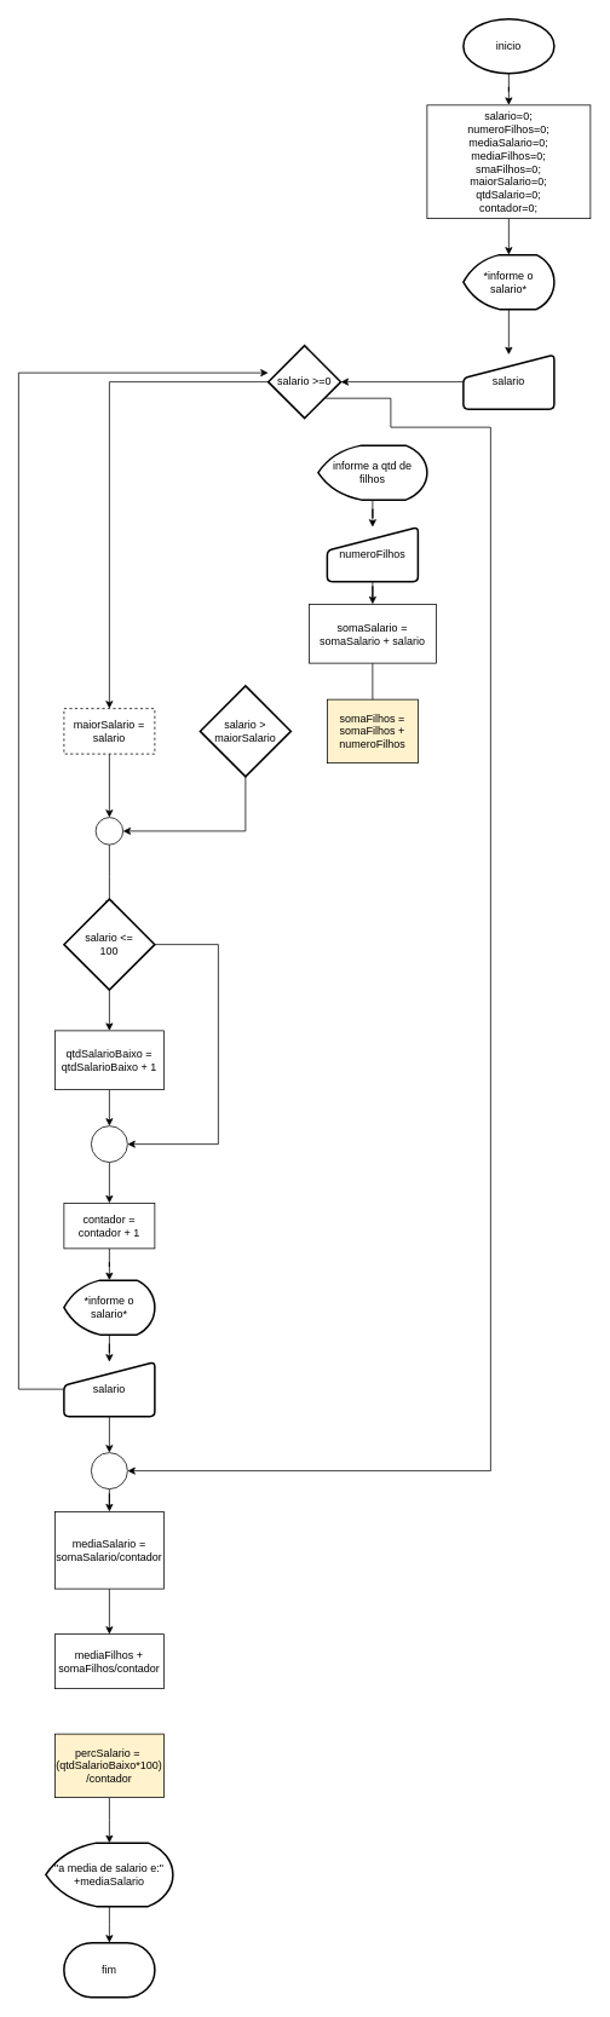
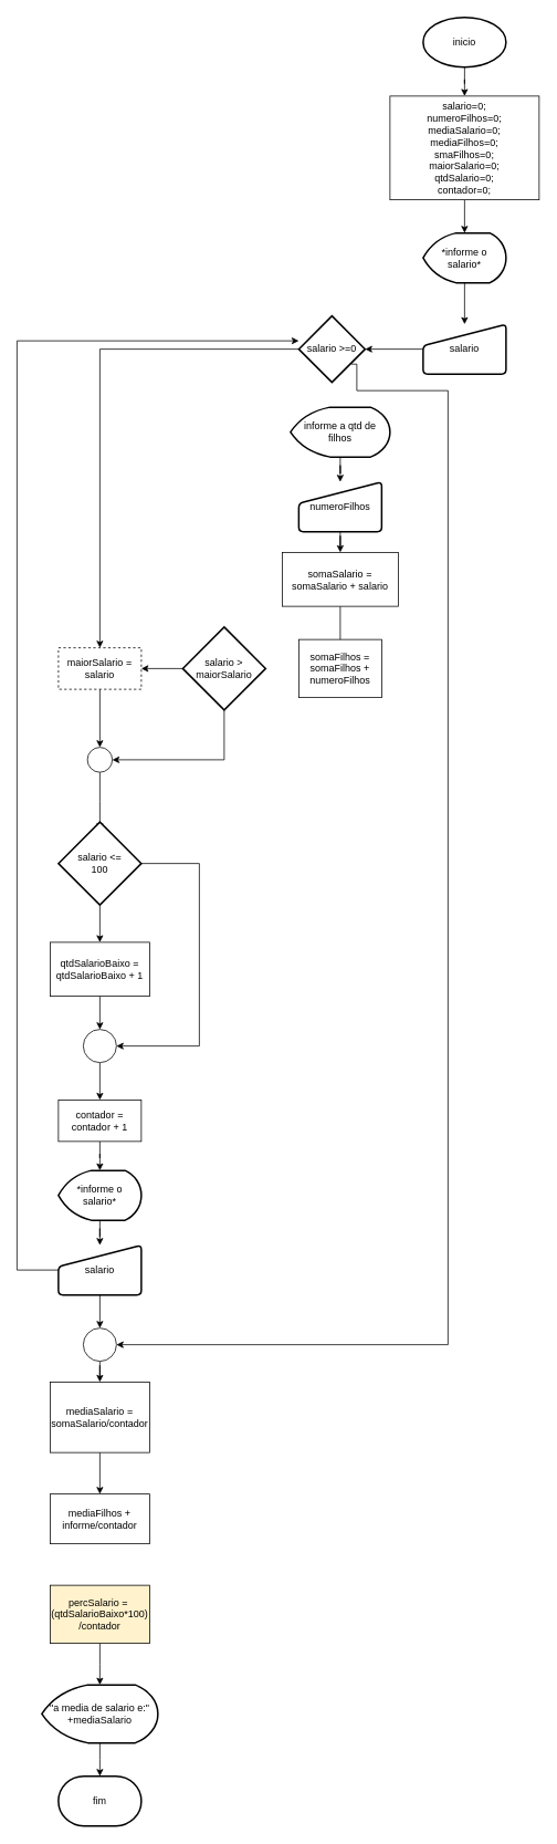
  <mxCell id="0" />
  <mxCell id="1" parent="0" />
  <mxCell id="2" style="edgeStyle=orthogonalEdgeStyle;rounded=0;orthogonalLoop=1;jettySize=auto;html=1;" parent="1" source="3" target="5" edge="1"><mxGeometry relative="1" as="geometry"><mxPoint x="560" y="140" as="targetPoint" /></mxGeometry></mxCell>
  <mxCell id="3" value="&lt;span style=&quot;background-color: transparent; color: light-dark(rgb(0, 0, 0), rgb(255, 255, 255));&quot;&gt;&lt;font style=&quot;vertical-align: inherit;&quot; dir=&quot;auto&quot;&gt;&lt;font style=&quot;vertical-align: inherit;&quot; dir=&quot;auto&quot;&gt;inicio&lt;/font&gt;&lt;/font&gt;&lt;/span&gt;" style="strokeWidth=2;html=1;shape=mxgraph.flowchart.start_1;whiteSpace=wrap;" parent="1" vertex="1"><mxGeometry x="510" y="20" width="100" height="60" as="geometry" /></mxCell>
  <mxCell id="4" style="edgeStyle=orthogonalEdgeStyle;rounded=0;orthogonalLoop=1;jettySize=auto;html=1;" parent="1" source="5" target="7" edge="1"><mxGeometry relative="1" as="geometry"><mxPoint x="560" y="290" as="targetPoint" /></mxGeometry></mxCell>
  <mxCell id="5" value="&lt;font style=&quot;vertical-align: inherit;&quot; dir=&quot;auto&quot;&gt;&lt;font style=&quot;vertical-align: inherit;&quot; dir=&quot;auto&quot;&gt;salario=0;&lt;/font&gt;&lt;/font&gt;&lt;div&gt;&lt;font style=&quot;vertical-align: inherit;&quot; dir=&quot;auto&quot;&gt;&lt;font style=&quot;vertical-align: inherit;&quot; dir=&quot;auto&quot;&gt;&lt;font style=&quot;vertical-align: inherit;&quot; dir=&quot;auto&quot;&gt;&lt;font style=&quot;vertical-align: inherit;&quot; dir=&quot;auto&quot;&gt;numeroFilhos=0;&lt;/font&gt;&lt;/font&gt;&lt;/font&gt;&lt;/font&gt;&lt;/div&gt;&lt;div&gt;&lt;font style=&quot;vertical-align: inherit;&quot; dir=&quot;auto&quot;&gt;&lt;font style=&quot;vertical-align: inherit;&quot; dir=&quot;auto&quot;&gt;&lt;font style=&quot;vertical-align: inherit;&quot; dir=&quot;auto&quot;&gt;&lt;font style=&quot;vertical-align: inherit;&quot; dir=&quot;auto&quot;&gt;&lt;font style=&quot;vertical-align: inherit;&quot; dir=&quot;auto&quot;&gt;&lt;font style=&quot;vertical-align: inherit;&quot; dir=&quot;auto&quot;&gt;mediaSalario=0;&lt;/font&gt;&lt;/font&gt;&lt;/font&gt;&lt;/font&gt;&lt;/font&gt;&lt;/font&gt;&lt;/div&gt;&lt;div&gt;&lt;font style=&quot;vertical-align: inherit;&quot; dir=&quot;auto&quot;&gt;&lt;font style=&quot;vertical-align: inherit;&quot; dir=&quot;auto&quot;&gt;&lt;font style=&quot;vertical-align: inherit;&quot; dir=&quot;auto&quot;&gt;&lt;font style=&quot;vertical-align: inherit;&quot; dir=&quot;auto&quot;&gt;&lt;font style=&quot;vertical-align: inherit;&quot; dir=&quot;auto&quot;&gt;&lt;font style=&quot;vertical-align: inherit;&quot; dir=&quot;auto&quot;&gt;&lt;font style=&quot;vertical-align: inherit;&quot; dir=&quot;auto&quot;&gt;&lt;font style=&quot;vertical-align: inherit;&quot; dir=&quot;auto&quot;&gt;mediaFilhos=0;&lt;/font&gt;&lt;/font&gt;&lt;/font&gt;&lt;/font&gt;&lt;/font&gt;&lt;/font&gt;&lt;/font&gt;&lt;/font&gt;&lt;/div&gt;&lt;div&gt;&lt;font style=&quot;vertical-align: inherit;&quot; dir=&quot;auto&quot;&gt;&lt;font style=&quot;vertical-align: inherit;&quot; dir=&quot;auto&quot;&gt;&lt;font style=&quot;vertical-align: inherit;&quot; dir=&quot;auto&quot;&gt;&lt;font style=&quot;vertical-align: inherit;&quot; dir=&quot;auto&quot;&gt;&lt;font style=&quot;vertical-align: inherit;&quot; dir=&quot;auto&quot;&gt;&lt;font style=&quot;vertical-align: inherit;&quot; dir=&quot;auto&quot;&gt;&lt;font style=&quot;vertical-align: inherit;&quot; dir=&quot;auto&quot;&gt;&lt;font style=&quot;vertical-align: inherit;&quot; dir=&quot;auto&quot;&gt;&lt;font style=&quot;vertical-align: inherit;&quot; dir=&quot;auto&quot;&gt;&lt;font style=&quot;vertical-align: inherit;&quot; dir=&quot;auto&quot;&gt;smaFilhos=0;&lt;/font&gt;&lt;/font&gt;&lt;/font&gt;&lt;/font&gt;&lt;/font&gt;&lt;/font&gt;&lt;/font&gt;&lt;/font&gt;&lt;/font&gt;&lt;/font&gt;&lt;/div&gt;&lt;div&gt;&lt;font style=&quot;vertical-align: inherit;&quot; dir=&quot;auto&quot;&gt;&lt;font style=&quot;vertical-align: inherit;&quot; dir=&quot;auto&quot;&gt;&lt;font style=&quot;vertical-align: inherit;&quot; dir=&quot;auto&quot;&gt;&lt;font style=&quot;vertical-align: inherit;&quot; dir=&quot;auto&quot;&gt;&lt;font style=&quot;vertical-align: inherit;&quot; dir=&quot;auto&quot;&gt;&lt;font style=&quot;vertical-align: inherit;&quot; dir=&quot;auto&quot;&gt;&lt;font style=&quot;vertical-align: inherit;&quot; dir=&quot;auto&quot;&gt;&lt;font style=&quot;vertical-align: inherit;&quot; dir=&quot;auto&quot;&gt;&lt;font style=&quot;vertical-align: inherit;&quot; dir=&quot;auto&quot;&gt;&lt;font style=&quot;vertical-align: inherit;&quot; dir=&quot;auto&quot;&gt;&lt;font style=&quot;vertical-align: inherit;&quot; dir=&quot;auto&quot;&gt;&lt;font style=&quot;vertical-align: inherit;&quot; dir=&quot;auto&quot;&gt;maiorSalario=0;&lt;/font&gt;&lt;/font&gt;&lt;/font&gt;&lt;/font&gt;&lt;/font&gt;&lt;/font&gt;&lt;/font&gt;&lt;/font&gt;&lt;/font&gt;&lt;/font&gt;&lt;/font&gt;&lt;/font&gt;&lt;/div&gt;&lt;div&gt;&lt;font style=&quot;vertical-align: inherit;&quot; dir=&quot;auto&quot;&gt;&lt;font style=&quot;vertical-align: inherit;&quot; dir=&quot;auto&quot;&gt;&lt;font style=&quot;vertical-align: inherit;&quot; dir=&quot;auto&quot;&gt;&lt;font style=&quot;vertical-align: inherit;&quot; dir=&quot;auto&quot;&gt;&lt;font style=&quot;vertical-align: inherit;&quot; dir=&quot;auto&quot;&gt;&lt;font style=&quot;vertical-align: inherit;&quot; dir=&quot;auto&quot;&gt;&lt;font style=&quot;vertical-align: inherit;&quot; dir=&quot;auto&quot;&gt;&lt;font style=&quot;vertical-align: inherit;&quot; dir=&quot;auto&quot;&gt;&lt;font style=&quot;vertical-align: inherit;&quot; dir=&quot;auto&quot;&gt;&lt;font style=&quot;vertical-align: inherit;&quot; dir=&quot;auto&quot;&gt;&lt;font style=&quot;vertical-align: inherit;&quot; dir=&quot;auto&quot;&gt;&lt;font style=&quot;vertical-align: inherit;&quot; dir=&quot;auto&quot;&gt;&lt;font style=&quot;vertical-align: inherit;&quot; dir=&quot;auto&quot;&gt;&lt;font style=&quot;vertical-align: inherit;&quot; dir=&quot;auto&quot;&gt;qtdSalario=0;&lt;/font&gt;&lt;/font&gt;&lt;/font&gt;&lt;/font&gt;&lt;/font&gt;&lt;/font&gt;&lt;/font&gt;&lt;/font&gt;&lt;/font&gt;&lt;/font&gt;&lt;/font&gt;&lt;/font&gt;&lt;/font&gt;&lt;/font&gt;&lt;/div&gt;&lt;div&gt;&lt;font style=&quot;vertical-align: inherit;&quot; dir=&quot;auto&quot;&gt;&lt;font style=&quot;vertical-align: inherit;&quot; dir=&quot;auto&quot;&gt;&lt;font style=&quot;vertical-align: inherit;&quot; dir=&quot;auto&quot;&gt;&lt;font style=&quot;vertical-align: inherit;&quot; dir=&quot;auto&quot;&gt;&lt;font style=&quot;vertical-align: inherit;&quot; dir=&quot;auto&quot;&gt;&lt;font style=&quot;vertical-align: inherit;&quot; dir=&quot;auto&quot;&gt;&lt;font style=&quot;vertical-align: inherit;&quot; dir=&quot;auto&quot;&gt;&lt;font style=&quot;vertical-align: inherit;&quot; dir=&quot;auto&quot;&gt;&lt;font style=&quot;vertical-align: inherit;&quot; dir=&quot;auto&quot;&gt;&lt;font style=&quot;vertical-align: inherit;&quot; dir=&quot;auto&quot;&gt;&lt;font style=&quot;vertical-align: inherit;&quot; dir=&quot;auto&quot;&gt;&lt;font style=&quot;vertical-align: inherit;&quot; dir=&quot;auto&quot;&gt;&lt;font style=&quot;vertical-align: inherit;&quot; dir=&quot;auto&quot;&gt;&lt;font style=&quot;vertical-align: inherit;&quot; dir=&quot;auto&quot;&gt;&lt;font style=&quot;vertical-align: inherit;&quot; dir=&quot;auto&quot;&gt;&lt;font style=&quot;vertical-align: inherit;&quot; dir=&quot;auto&quot;&gt;contador=0;&lt;/font&gt;&lt;/font&gt;&lt;/font&gt;&lt;/font&gt;&lt;/font&gt;&lt;/font&gt;&lt;/font&gt;&lt;/font&gt;&lt;/font&gt;&lt;/font&gt;&lt;/font&gt;&lt;/font&gt;&lt;/font&gt;&lt;/font&gt;&lt;/font&gt;&lt;/font&gt;&lt;/div&gt;" style="html=1;dashed=0;whiteSpace=wrap;" parent="1" vertex="1"><mxGeometry x="470" y="115" width="180" height="125" as="geometry" /></mxCell>
  <mxCell id="6" style="edgeStyle=orthogonalEdgeStyle;rounded=0;orthogonalLoop=1;jettySize=auto;html=1;exitX=0.5;exitY=1;exitDx=0;exitDy=0;exitPerimeter=0;" parent="1" source="7" target="9" edge="1"><mxGeometry relative="1" as="geometry" /></mxCell>
  <mxCell id="7" value="&lt;font style=&quot;vertical-align: inherit;&quot; dir=&quot;auto&quot;&gt;&lt;font style=&quot;vertical-align: inherit;&quot; dir=&quot;auto&quot;&gt;*informe o salario*&lt;/font&gt;&lt;/font&gt;" style="strokeWidth=2;html=1;shape=mxgraph.flowchart.display;whiteSpace=wrap;" parent="1" vertex="1"><mxGeometry x="510" y="280" width="100" height="60" as="geometry" /></mxCell>
  <mxCell id="8" style="edgeStyle=orthogonalEdgeStyle;rounded=0;orthogonalLoop=1;jettySize=auto;html=1;" parent="1" source="9" target="12" edge="1"><mxGeometry relative="1" as="geometry"><mxPoint x="440" y="410" as="targetPoint" /></mxGeometry></mxCell>
  <mxCell id="9" value="&lt;font style=&quot;vertical-align: inherit;&quot; dir=&quot;auto&quot;&gt;&lt;font style=&quot;vertical-align: inherit;&quot; dir=&quot;auto&quot;&gt;salario&lt;/font&gt;&lt;/font&gt;" style="html=1;strokeWidth=2;shape=manualInput;whiteSpace=wrap;rounded=1;size=26;arcSize=11;" parent="1" vertex="1"><mxGeometry x="510" y="390" width="100" height="60" as="geometry" /></mxCell>
  <mxCell id="10" style="edgeStyle=orthogonalEdgeStyle;rounded=0;orthogonalLoop=1;jettySize=auto;html=1;" parent="1" source="12" target="23" edge="1"><mxGeometry relative="1" as="geometry"><mxPoint x="410" y="520" as="targetPoint" /></mxGeometry></mxCell>
  <mxCell id="11" style="edgeStyle=orthogonalEdgeStyle;rounded=0;orthogonalLoop=1;jettySize=auto;html=1;exitX=0.793;exitY=0.726;exitDx=0;exitDy=0;exitPerimeter=0;" parent="1" source="12" target="42" edge="1"><mxGeometry relative="1" as="geometry"><mxPoint x="380" y="1640" as="targetPoint" /><Array as="points"><mxPoint x="430" y="438" /><mxPoint x="430" y="470" /><mxPoint x="540" y="470" /><mxPoint x="540" y="1620" /></Array></mxGeometry></mxCell>
- <mxCell id="12" value="&lt;font style=&quot;vertical-align: inherit;&quot; dir=&quot;auto&quot;&gt;&lt;font style=&quot;vertical-align: inherit;&quot; dir=&quot;auto&quot;&gt;salario &amp;gt;=0&lt;/font&gt;&lt;/font&gt;" style="strokeWidth=2;html=1;shape=mxgraph.flowchart.decision;whiteSpace=wrap;" parent="1" vertex="1"><mxGeometry x="295" y="380" width="80" height="80" as="geometry" /></mxCell>
+ <mxCell id="12" value="&lt;font style=&quot;vertical-align: inherit;&quot; dir=&quot;auto&quot;&gt;&lt;font style=&quot;vertical-align: inherit;&quot; dir=&quot;auto&quot;&gt;salario &amp;gt;=0&lt;/font&gt;&lt;/font&gt;" style="strokeWidth=2;html=1;shape=mxgraph.flowchart.decision;whiteSpace=wrap;" parent="1" vertex="1"><mxGeometry x="360" y="380" width="80" height="80" as="geometry" /></mxCell>
  <mxCell id="13" style="edgeStyle=orthogonalEdgeStyle;rounded=0;orthogonalLoop=1;jettySize=auto;html=1;" parent="1" source="14" target="16" edge="1"><mxGeometry relative="1" as="geometry"><mxPoint x="410" y="600" as="targetPoint" /></mxGeometry></mxCell>
  <mxCell id="14" value="informe a qtd de filhos" style="strokeWidth=2;html=1;shape=mxgraph.flowchart.display;whiteSpace=wrap;" parent="1" vertex="1"><mxGeometry x="350" y="490" width="120" height="60" as="geometry" /></mxCell>
  <mxCell id="15" style="edgeStyle=orthogonalEdgeStyle;rounded=0;orthogonalLoop=1;jettySize=auto;html=1;" parent="1" source="16" target="18" edge="1"><mxGeometry relative="1" as="geometry"><mxPoint x="410" y="690" as="targetPoint" /></mxGeometry></mxCell>
  <mxCell id="16" value="numeroFilhos" style="html=1;strokeWidth=2;shape=manualInput;whiteSpace=wrap;rounded=1;size=26;arcSize=11;" parent="1" vertex="1"><mxGeometry x="360" y="580" width="100" height="60" as="geometry" /></mxCell>
  <mxCell id="17" style="edgeStyle=orthogonalEdgeStyle;rounded=0;orthogonalLoop=1;jettySize=auto;html=1;" parent="1" source="18" edge="1"><mxGeometry relative="1" as="geometry"><mxPoint x="410" y="780" as="targetPoint" /></mxGeometry></mxCell>
  <mxCell id="18" value="somaSalario =&lt;div&gt;somaSalario + salario&lt;/div&gt;" style="html=1;dashed=0;whiteSpace=wrap;" parent="1" vertex="1"><mxGeometry x="340" y="665" width="140" height="65" as="geometry" /></mxCell>
- <mxCell id="19" value="somaFilhos =&lt;div&gt;somaFilhos +&lt;/div&gt;&lt;div&gt;numeroFilhos&lt;/div&gt;" style="html=1;dashed=0;whiteSpace=wrap;fillColor=#fff2cc;" parent="1" vertex="1"><mxGeometry x="360" y="770" width="100" height="70" as="geometry" /></mxCell>
+ <mxCell id="19" value="somaFilhos =&lt;div&gt;somaFilhos +&lt;/div&gt;&lt;div&gt;numeroFilhos&lt;/div&gt;" style="html=1;dashed=0;whiteSpace=wrap;" parent="1" vertex="1"><mxGeometry x="360" y="770" width="100" height="70" as="geometry" /></mxCell>
+ <mxCell id="20" style="edgeStyle=orthogonalEdgeStyle;rounded=0;orthogonalLoop=1;jettySize=auto;html=1;" parent="1" source="21" target="23" edge="1"><mxGeometry relative="1" as="geometry"><mxPoint x="150" y="805" as="targetPoint" /></mxGeometry></mxCell>
  <mxCell id="21" value="salario &amp;gt;&lt;div&gt;maiorSalario&lt;/div&gt;" style="strokeWidth=2;html=1;shape=mxgraph.flowchart.decision;whiteSpace=wrap;" parent="1" vertex="1"><mxGeometry x="220" y="755" width="100" height="100" as="geometry" /></mxCell>
  <mxCell id="22" style="edgeStyle=orthogonalEdgeStyle;rounded=0;orthogonalLoop=1;jettySize=auto;html=1;" parent="1" source="23" target="25" edge="1"><mxGeometry relative="1" as="geometry" /></mxCell>
  <mxCell id="23" value="maiorSalario =&lt;div&gt;salario&lt;/div&gt;" style="html=1;dashed=1;whiteSpace=wrap;" parent="1" vertex="1"><mxGeometry x="70" y="780" width="100" height="50" as="geometry" /></mxCell>
  <mxCell id="24" style="edgeStyle=orthogonalEdgeStyle;rounded=0;orthogonalLoop=1;jettySize=auto;html=1;" parent="1" source="25" edge="1"><mxGeometry relative="1" as="geometry"><mxPoint x="120" y="1000" as="targetPoint" /></mxGeometry></mxCell>
  <mxCell id="25" value="" style="verticalLabelPosition=bottom;verticalAlign=top;html=1;shape=mxgraph.flowchart.on-page_reference;" parent="1" vertex="1"><mxGeometry x="105" y="900" width="30" height="30" as="geometry" /></mxCell>
  <mxCell id="26" style="edgeStyle=orthogonalEdgeStyle;rounded=0;orthogonalLoop=1;jettySize=auto;html=1;entryX=1;entryY=0.5;entryDx=0;entryDy=0;entryPerimeter=0;" parent="1" source="21" target="25" edge="1"><mxGeometry relative="1" as="geometry"><Array as="points"><mxPoint x="270" y="915" /></Array></mxGeometry></mxCell>
  <mxCell id="27" style="edgeStyle=orthogonalEdgeStyle;rounded=0;orthogonalLoop=1;jettySize=auto;html=1;" parent="1" source="28" target="30" edge="1"><mxGeometry relative="1" as="geometry"><mxPoint x="120" y="1160" as="targetPoint" /></mxGeometry></mxCell>
  <mxCell id="28" value="salario &amp;lt;=&lt;div&gt;100&lt;/div&gt;" style="strokeWidth=2;html=1;shape=mxgraph.flowchart.decision;whiteSpace=wrap;" parent="1" vertex="1"><mxGeometry x="70" y="990" width="100" height="100" as="geometry" /></mxCell>
  <mxCell id="29" style="edgeStyle=orthogonalEdgeStyle;rounded=0;orthogonalLoop=1;jettySize=auto;html=1;" parent="1" source="30" target="32" edge="1"><mxGeometry relative="1" as="geometry"><mxPoint x="120" y="1260" as="targetPoint" /></mxGeometry></mxCell>
  <mxCell id="30" value="qtdSalarioBaixo =&lt;div&gt;qtdSalarioBaixo + 1&lt;/div&gt;" style="html=1;dashed=0;whiteSpace=wrap;" parent="1" vertex="1"><mxGeometry x="60" y="1135" width="120" height="65" as="geometry" /></mxCell>
  <mxCell id="31" style="edgeStyle=orthogonalEdgeStyle;rounded=0;orthogonalLoop=1;jettySize=auto;html=1;" parent="1" source="32" target="35" edge="1"><mxGeometry relative="1" as="geometry"><mxPoint x="120" y="1350" as="targetPoint" /></mxGeometry></mxCell>
  <mxCell id="32" value="" style="verticalLabelPosition=bottom;verticalAlign=top;html=1;shape=mxgraph.flowchart.on-page_reference;" parent="1" vertex="1"><mxGeometry x="100" y="1240" width="40" height="40" as="geometry" /></mxCell>
  <mxCell id="33" style="edgeStyle=orthogonalEdgeStyle;rounded=0;orthogonalLoop=1;jettySize=auto;html=1;entryX=1;entryY=0.5;entryDx=0;entryDy=0;entryPerimeter=0;" parent="1" source="28" target="32" edge="1"><mxGeometry relative="1" as="geometry"><Array as="points"><mxPoint x="240" y="1040" /><mxPoint x="240" y="1260" /></Array></mxGeometry></mxCell>
  <mxCell id="34" style="edgeStyle=orthogonalEdgeStyle;rounded=0;orthogonalLoop=1;jettySize=auto;html=1;" parent="1" source="35" target="37" edge="1"><mxGeometry relative="1" as="geometry"><mxPoint x="120" y="1420" as="targetPoint" /></mxGeometry></mxCell>
  <mxCell id="35" value="contador =&lt;div&gt;contador + 1&lt;/div&gt;" style="html=1;dashed=0;whiteSpace=wrap;" parent="1" vertex="1"><mxGeometry x="70" y="1325" width="100" height="50" as="geometry" /></mxCell>
  <mxCell id="36" style="edgeStyle=orthogonalEdgeStyle;rounded=0;orthogonalLoop=1;jettySize=auto;html=1;" parent="1" source="37" target="40" edge="1"><mxGeometry relative="1" as="geometry"><mxPoint x="120" y="1520" as="targetPoint" /></mxGeometry></mxCell>
  <mxCell id="37" value="*informe o salario*" style="strokeWidth=2;html=1;shape=mxgraph.flowchart.display;whiteSpace=wrap;" parent="1" vertex="1"><mxGeometry x="70" y="1410" width="100" height="60" as="geometry" /></mxCell>
  <mxCell id="38" style="edgeStyle=orthogonalEdgeStyle;rounded=0;orthogonalLoop=1;jettySize=auto;html=1;" parent="1" source="40" target="12" edge="1"><mxGeometry relative="1" as="geometry"><Array as="points"><mxPoint x="20" y="1530" /><mxPoint x="20" y="410" /></Array></mxGeometry></mxCell>
  <mxCell id="39" value="" style="edgeStyle=orthogonalEdgeStyle;rounded=0;orthogonalLoop=1;jettySize=auto;html=1;" parent="1" source="40" target="42" edge="1"><mxGeometry relative="1" as="geometry" /></mxCell>
  <mxCell id="40" value="salario" style="html=1;strokeWidth=2;shape=manualInput;whiteSpace=wrap;rounded=1;size=26;arcSize=11;" parent="1" vertex="1"><mxGeometry x="70" y="1500" width="100" height="60" as="geometry" /></mxCell>
  <mxCell id="41" style="edgeStyle=orthogonalEdgeStyle;rounded=0;orthogonalLoop=1;jettySize=auto;html=1;" parent="1" source="42" target="44" edge="1"><mxGeometry relative="1" as="geometry"><mxPoint x="120" y="1690" as="targetPoint" /></mxGeometry></mxCell>
  <mxCell id="42" value="" style="verticalLabelPosition=bottom;verticalAlign=top;html=1;shape=mxgraph.flowchart.on-page_reference;" parent="1" vertex="1"><mxGeometry x="100" y="1600" width="40" height="40" as="geometry" /></mxCell>
  <mxCell id="43" style="edgeStyle=orthogonalEdgeStyle;rounded=0;orthogonalLoop=1;jettySize=auto;html=1;" parent="1" source="44" target="45" edge="1"><mxGeometry relative="1" as="geometry"><mxPoint x="120" y="1810" as="targetPoint" /></mxGeometry></mxCell>
  <mxCell id="44" value="mediaSalario =&lt;div&gt;somaSalario/contador&lt;/div&gt;" style="html=1;dashed=0;whiteSpace=wrap;" parent="1" vertex="1"><mxGeometry x="60" y="1665" width="120" height="85" as="geometry" /></mxCell>
- <mxCell id="45" value="mediaFilhos +&lt;div&gt;somaFilhos/contador&lt;/div&gt;" style="html=1;dashed=0;whiteSpace=wrap;" parent="1" vertex="1"><mxGeometry x="60" y="1800" width="120" height="60" as="geometry" /></mxCell>
+ <mxCell id="45" value="mediaFilhos +&lt;div&gt;informe/contador&lt;/div&gt;" style="html=1;dashed=0;whiteSpace=wrap;" parent="1" vertex="1"><mxGeometry x="60" y="1800" width="120" height="60" as="geometry" /></mxCell>
  <mxCell id="46" style="edgeStyle=orthogonalEdgeStyle;rounded=0;orthogonalLoop=1;jettySize=auto;html=1;" parent="1" source="47" edge="1"><mxGeometry relative="1" as="geometry"><mxPoint x="120" y="2030" as="targetPoint" /></mxGeometry></mxCell>
  <mxCell id="47" value="percSalario =&amp;nbsp;&lt;div&gt;(qtdSalarioBaixo*100)&lt;/div&gt;&lt;div&gt;/contador&lt;/div&gt;" style="html=1;dashed=0;whiteSpace=wrap;fillColor=#fff2cc;" parent="1" vertex="1"><mxGeometry x="60" y="1910" width="120" height="70" as="geometry" /></mxCell>
  <mxCell id="48" style="edgeStyle=orthogonalEdgeStyle;rounded=0;orthogonalLoop=1;jettySize=auto;html=1;" parent="1" source="49" edge="1"><mxGeometry relative="1" as="geometry"><mxPoint x="120" y="2140" as="targetPoint" /></mxGeometry></mxCell>
  <mxCell id="49" value="&quot;a media de salario e:&quot;&lt;div&gt;+mediaSalario&lt;/div&gt;" style="strokeWidth=2;html=1;shape=mxgraph.flowchart.display;whiteSpace=wrap;" parent="1" vertex="1"><mxGeometry x="50" y="2030" width="140" height="70" as="geometry" /></mxCell>
  <mxCell id="50" value="fim" style="strokeWidth=2;html=1;shape=mxgraph.flowchart.terminator;whiteSpace=wrap;" parent="1" vertex="1"><mxGeometry x="70" y="2140" width="100" height="60" as="geometry" /></mxCell>
